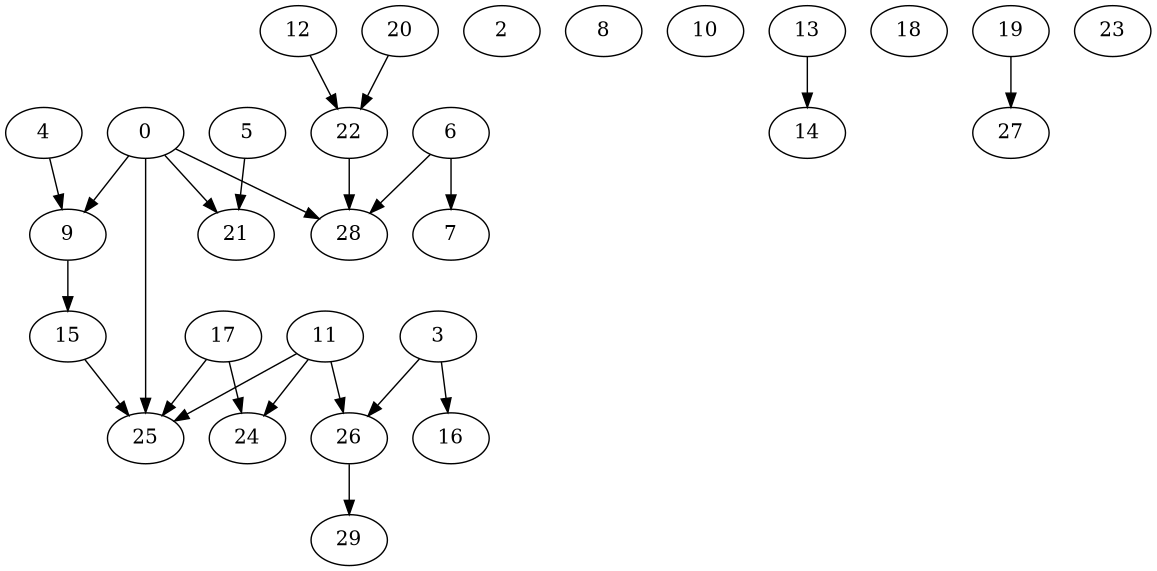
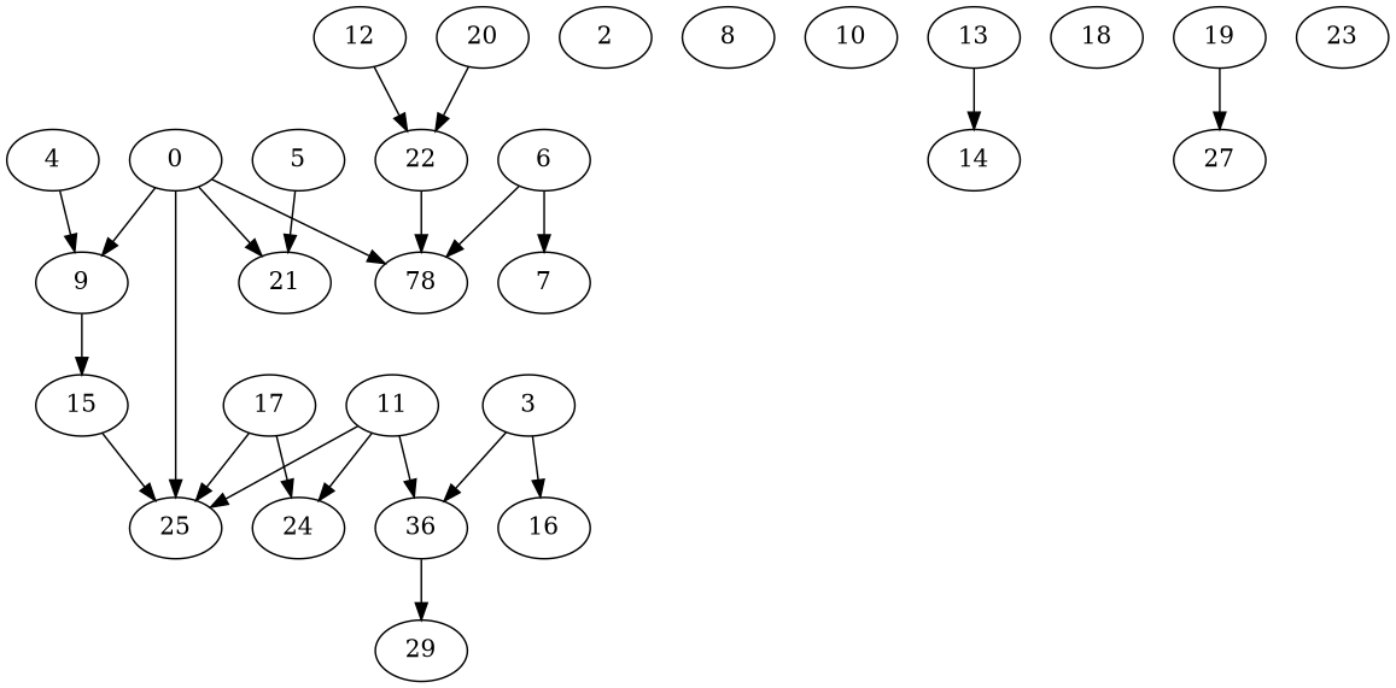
  digraph {
    node [Processor=0 Start=0 Weight=8]
    edge [Weight=12]
    0 [Weight=10]
    9 [Start=57]
    21 [Start=89 Weight=10]
    25 [Processor=1 Start=96 Weight=2]
-   28 [Start=114 Weight=10]
+   28 [Start=114 Weight=10 label=78]
    15 [Processor=2 Start=74]
    3 [Start=23 Weight=2]
    16 [Start=65 Weight=3]
-   26 [Processor=1 Start=72 Weight=6]
+   26 [Processor=1 Start=72 Weight=6 label=36]
    17 [Start=68 Weight=4]
    24 [Processor=1 Start=89 Weight=7]
    2 [Start=13 Weight=10]
    29 [Processor=2 Start=99]
    4 [Start=25 Weight=6]
    6 [Start=38]
    7 [Start=46 Weight=7]
    5 [Start=31 Weight=7]
    8 [Start=53 Weight=4]
    10 [Processor=1 Weight=7]
    11 [Processor=1 Start=7]
    12 [Processor=2 Weight=9]
    22 [Start=108 Weight=6]
    13 [Processor=2 Start=9 Weight=4]
    14 [Processor=2 Start=13 Weight=4]
    18 [Start=72 Weight=7]
    19 [Start=79 Weight=2]
    27 [Processor=1 Start=105 Weight=9]
    20 [Start=81]
    23 [Start=99 Weight=9]
    0 -> 9 [Weight=9]
    0 -> 21
    0 -> 25 [Weight=17]
    0 -> 28 [Weight=21]
    9 -> 15 [Weight=9]
    15 -> 25 [Weight=5]
    3 -> 16
    3 -> 26 [Weight=17]
    26 -> 29 [Weight=21]
    17 -> 25 [Weight=17]
    17 -> 24 [Weight=17]
    4 -> 9 [Weight=17]
    6 -> 28 [Weight=21]
    6 -> 7 [Weight=7]
    5 -> 21
    11 -> 25 [Weight=5]
    11 -> 26
    11 -> 24
    12 -> 22 [Weight=7]
    22 -> 28 [Weight=9]
    13 -> 14 [Weight=9]
    19 -> 27 [Weight=24]
    20 -> 22 [Weight=24]
  }
